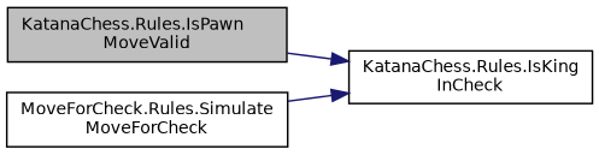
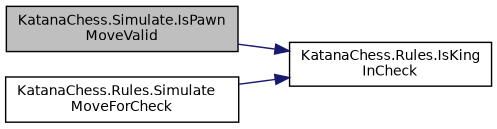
  digraph {
    rankdir=LR
    node [color=black fillcolor=white fontname=Helvetica fontsize=10 shape=record style=filled]
    edge [color=midnightblue fontname=Helvetica fontsize=10 labelfontname=Helvetica labelfontsize=10 style=solid]
-   n1 [fillcolor=grey75 fontcolor=black height=0.2 label="KatanaChess.Rules.IsPawn\lMoveValid" width=0.4]
+   n1 [fillcolor=grey75 fontcolor=black height=0.2 label="KatanaChess.Simulate.IsPawn\lMoveValid" width=0.4]
    n2 [height=0.2 label="KatanaChess.Rules.IsKing\lInCheck" width=0.4]
-   n3 [height=0.2 label="MoveForCheck.Rules.Simulate\lMoveForCheck" width=0.4]
+   n3 [height=0.2 label="KatanaChess.Rules.Simulate\lMoveForCheck" width=0.4]
    n1 -> n2
    n3 -> n2
  }
